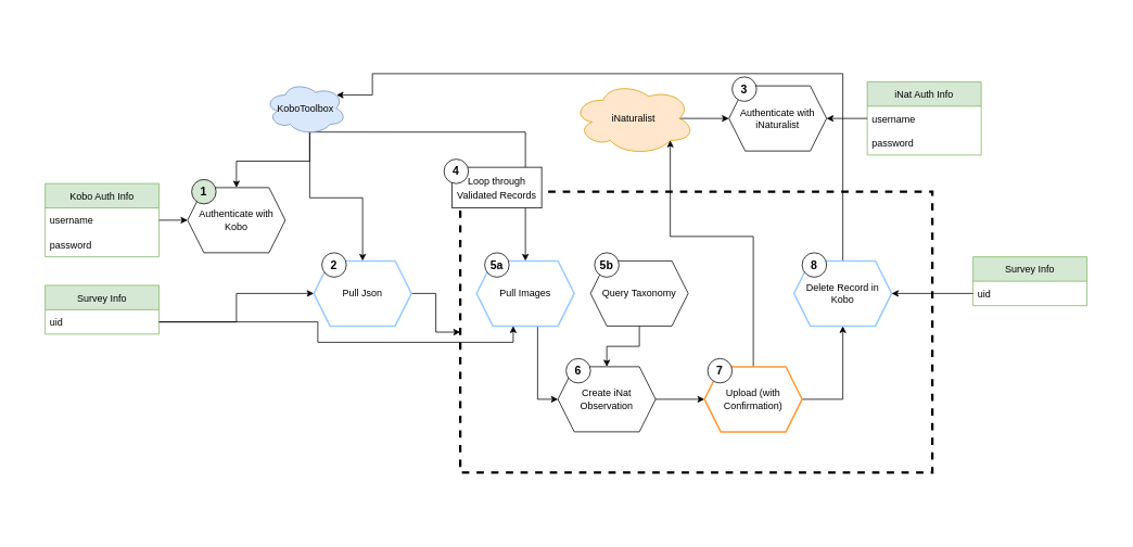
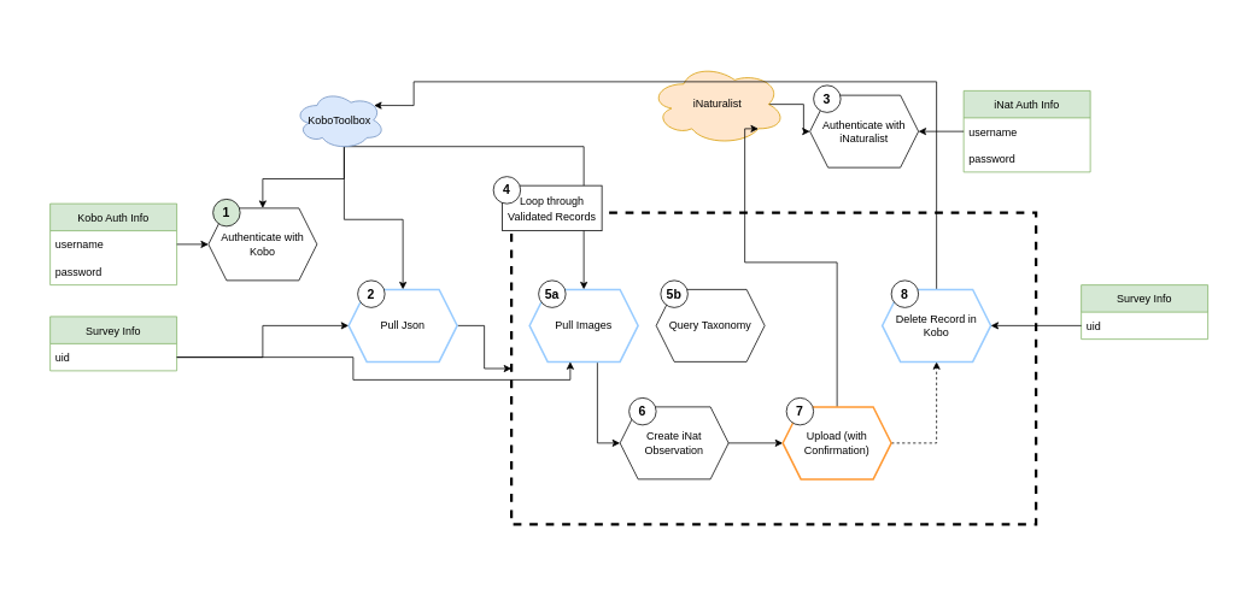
  <mxCell id="0" />
  <mxCell id="1" parent="0" />
  <mxCell id="2" value="" style="rounded=0;whiteSpace=wrap;html=1;strokeColor=none;strokeWidth=2;fontSize=12;fillColor=default;" vertex="1" parent="1"><mxGeometry x="20" y="20" width="1350" height="630" as="geometry" /></mxCell>
  <mxCell id="3" value="" style="rounded=0;whiteSpace=wrap;html=1;dashed=1;strokeWidth=3;fontSize=14;fillColor=none;" vertex="1" parent="1"><mxGeometry x="565" y="235" width="580" height="345" as="geometry" /></mxCell>
  <mxCell id="4" style="edgeStyle=orthogonalEdgeStyle;rounded=0;orthogonalLoop=1;jettySize=auto;html=1;exitX=0.55;exitY=0.95;exitDx=0;exitDy=0;exitPerimeter=0;entryX=0.5;entryY=0;entryDx=0;entryDy=0;" edge="1" parent="1" source="7" target="8"><mxGeometry relative="1" as="geometry" /></mxCell>
  <mxCell id="5" style="edgeStyle=orthogonalEdgeStyle;rounded=0;orthogonalLoop=1;jettySize=auto;html=1;exitX=0.55;exitY=0.95;exitDx=0;exitDy=0;exitPerimeter=0;" edge="1" parent="1" source="7" target="14"><mxGeometry relative="1" as="geometry" /></mxCell>
  <mxCell id="6" style="edgeStyle=orthogonalEdgeStyle;rounded=0;orthogonalLoop=1;jettySize=auto;html=1;exitX=0.55;exitY=0.95;exitDx=0;exitDy=0;exitPerimeter=0;fontSize=12;" edge="1" parent="1" source="7" target="22"><mxGeometry relative="1" as="geometry" /></mxCell>
  <mxCell id="7" value="KoboToolbox" style="ellipse;shape=cloud;whiteSpace=wrap;html=1;fillColor=#dae8fc;strokeColor=#6c8ebf;" vertex="1" parent="1"><mxGeometry x="325" y="100" width="100" height="65" as="geometry" /></mxCell>
  <mxCell id="8" value="Authenticate with Kobo" style="shape=hexagon;perimeter=hexagonPerimeter2;whiteSpace=wrap;html=1;fixedSize=1;" vertex="1" parent="1"><mxGeometry x="230" y="230" width="120" height="80" as="geometry" /></mxCell>
  <mxCell id="9" value="Kobo Auth Info" style="swimlane;fontStyle=0;childLayout=stackLayout;horizontal=1;startSize=30;horizontalStack=0;resizeParent=1;resizeParentMax=0;resizeLast=0;collapsible=1;marginBottom=0;fillColor=#d5e8d4;strokeColor=#82b366;" vertex="1" parent="1"><mxGeometry x="55" y="225" width="140" height="90" as="geometry" /></mxCell>
  <mxCell id="10" value="username" style="text;strokeColor=none;fillColor=none;align=left;verticalAlign=middle;spacingLeft=4;spacingRight=4;overflow=hidden;points=[[0,0.5],[1,0.5]];portConstraint=eastwest;rotatable=0;" vertex="1" parent="9"><mxGeometry y="30" width="140" height="30" as="geometry" /></mxCell>
  <mxCell id="11" value="password" style="text;strokeColor=none;fillColor=none;align=left;verticalAlign=middle;spacingLeft=4;spacingRight=4;overflow=hidden;points=[[0,0.5],[1,0.5]];portConstraint=eastwest;rotatable=0;" vertex="1" parent="9"><mxGeometry y="60" width="140" height="30" as="geometry" /></mxCell>
  <mxCell id="12" style="edgeStyle=orthogonalEdgeStyle;rounded=0;orthogonalLoop=1;jettySize=auto;html=1;exitX=1;exitY=0.5;exitDx=0;exitDy=0;entryX=0;entryY=0.5;entryDx=0;entryDy=0;" edge="1" parent="1" source="10" target="8"><mxGeometry relative="1" as="geometry" /></mxCell>
  <mxCell id="13" style="edgeStyle=orthogonalEdgeStyle;rounded=0;orthogonalLoop=1;jettySize=auto;html=1;exitX=1;exitY=0.5;exitDx=0;exitDy=0;fontSize=12;" edge="1" parent="1" source="14" target="3"><mxGeometry relative="1" as="geometry" /></mxCell>
  <mxCell id="14" value="Pull Json" style="shape=hexagon;perimeter=hexagonPerimeter2;whiteSpace=wrap;html=1;fixedSize=1;strokeWidth=2;strokeColor=#99CCFF;" vertex="1" parent="1"><mxGeometry x="385" y="320" width="120" height="80" as="geometry" /></mxCell>
  <mxCell id="15" value="Survey Info" style="swimlane;fontStyle=0;childLayout=stackLayout;horizontal=1;startSize=30;horizontalStack=0;resizeParent=1;resizeParentMax=0;resizeLast=0;collapsible=1;marginBottom=0;fillColor=#d5e8d4;strokeColor=#82b366;" vertex="1" parent="1"><mxGeometry x="55" y="350" width="140" height="60" as="geometry" /></mxCell>
  <mxCell id="16" value="uid" style="text;strokeColor=none;fillColor=none;align=left;verticalAlign=middle;spacingLeft=4;spacingRight=4;overflow=hidden;points=[[0,0.5],[1,0.5]];portConstraint=eastwest;rotatable=0;" vertex="1" parent="15"><mxGeometry y="30" width="140" height="30" as="geometry" /></mxCell>
  <mxCell id="17" value="&lt;b&gt;&lt;font style=&quot;font-size: 14px;&quot;&gt;1&lt;/font&gt;&lt;/b&gt;" style="ellipse;whiteSpace=wrap;html=1;aspect=fixed;fillColor=#d5e8d4;" vertex="1" parent="1"><mxGeometry x="235" y="220" width="30" height="30" as="geometry" /></mxCell>
  <mxCell id="18" value="&lt;b&gt;&lt;font style=&quot;font-size: 14px;&quot;&gt;2&lt;/font&gt;&lt;/b&gt;" style="ellipse;whiteSpace=wrap;html=1;aspect=fixed;" vertex="1" parent="1"><mxGeometry x="395" y="310" width="30" height="30" as="geometry" /></mxCell>
  <mxCell id="19" value="&lt;font style=&quot;font-size: 12px;&quot;&gt;Loop through Validated Records&lt;/font&gt;" style="rounded=0;whiteSpace=wrap;html=1;strokeWidth=1;fontSize=14;fillColor=default;" vertex="1" parent="1"><mxGeometry x="555" y="205" width="110" height="50" as="geometry" /></mxCell>
  <mxCell id="20" value="&lt;span style=&quot;font-size: 14px;&quot;&gt;&lt;b&gt;4&lt;/b&gt;&lt;/span&gt;" style="ellipse;whiteSpace=wrap;html=1;aspect=fixed;" vertex="1" parent="1"><mxGeometry x="545" y="195" width="30" height="30" as="geometry" /></mxCell>
  <mxCell id="21" style="edgeStyle=orthogonalEdgeStyle;rounded=0;orthogonalLoop=1;jettySize=auto;html=1;exitX=0.625;exitY=1;exitDx=0;exitDy=0;entryX=0;entryY=0.5;entryDx=0;entryDy=0;fontSize=12;" edge="1" parent="1" source="22" target="28"><mxGeometry relative="1" as="geometry" /></mxCell>
  <mxCell id="22" value="Pull Images" style="shape=hexagon;perimeter=hexagonPerimeter2;whiteSpace=wrap;html=1;fixedSize=1;strokeWidth=2;strokeColor=#99CCFF;" vertex="1" parent="1"><mxGeometry x="585" y="320" width="120" height="80" as="geometry" /></mxCell>
- <mxCell id="23" style="edgeStyle=orthogonalEdgeStyle;rounded=0;orthogonalLoop=1;jettySize=auto;html=1;exitX=0.5;exitY=1;exitDx=0;exitDy=0;fontSize=12;" edge="1" parent="1" source="24" target="28"><mxGeometry relative="1" as="geometry" /></mxCell>
  <mxCell id="24" value="Query Taxonomy" style="shape=hexagon;perimeter=hexagonPerimeter2;whiteSpace=wrap;html=1;fixedSize=1;" vertex="1" parent="1"><mxGeometry x="725" y="320" width="120" height="80" as="geometry" /></mxCell>
  <mxCell id="25" style="edgeStyle=orthogonalEdgeStyle;rounded=0;orthogonalLoop=1;jettySize=auto;html=1;exitX=0.875;exitY=0.5;exitDx=0;exitDy=0;exitPerimeter=0;fontSize=12;" edge="1" parent="1" source="26" target="39"><mxGeometry relative="1" as="geometry" /></mxCell>
- <mxCell id="26" value="iNaturalist" style="ellipse;shape=cloud;whiteSpace=wrap;html=1;fillColor=#ffe6cc;strokeColor=#d79b00;" vertex="1" parent="1"><mxGeometry x="703" y="100" width="150" height="90" as="geometry" /></mxCell>
+ <mxCell id="26" value="iNaturalist" style="ellipse;shape=cloud;whiteSpace=wrap;html=1;fillColor=#ffe6cc;strokeColor=#d79b00;" vertex="1" parent="1"><mxGeometry x="718" y="70" width="150" height="90" as="geometry" /></mxCell>
  <mxCell id="27" style="edgeStyle=orthogonalEdgeStyle;rounded=0;orthogonalLoop=1;jettySize=auto;html=1;exitX=1;exitY=0.5;exitDx=0;exitDy=0;fontSize=12;" edge="1" parent="1" source="28" target="31"><mxGeometry relative="1" as="geometry" /></mxCell>
  <mxCell id="28" value="Create iNat Observation" style="shape=hexagon;perimeter=hexagonPerimeter2;whiteSpace=wrap;html=1;fixedSize=1;" vertex="1" parent="1"><mxGeometry x="685" y="450" width="120" height="80" as="geometry" /></mxCell>
  <mxCell id="29" style="edgeStyle=orthogonalEdgeStyle;rounded=0;orthogonalLoop=1;jettySize=auto;html=1;exitX=0.5;exitY=0;exitDx=0;exitDy=0;entryX=0.8;entryY=0.8;entryDx=0;entryDy=0;entryPerimeter=0;fontSize=12;" edge="1" parent="1" source="31" target="26"><mxGeometry relative="1" as="geometry"><Array as="points"><mxPoint x="925" y="290" /><mxPoint x="823" y="290" /></Array></mxGeometry></mxCell>
- <mxCell id="30" style="edgeStyle=orthogonalEdgeStyle;rounded=0;orthogonalLoop=1;jettySize=auto;html=1;exitX=1;exitY=0.5;exitDx=0;exitDy=0;entryX=0.5;entryY=1;entryDx=0;entryDy=0;fontSize=12;" edge="1" parent="1" source="31" target="33"><mxGeometry relative="1" as="geometry" /></mxCell>
+ <mxCell id="30" style="edgeStyle=orthogonalEdgeStyle;rounded=0;orthogonalLoop=1;jettySize=auto;html=1;exitX=1;exitY=0.5;exitDx=0;exitDy=0;entryX=0.5;entryY=1;entryDx=0;entryDy=0;fontSize=12;dashed=1;" edge="1" parent="1" source="31" target="33"><mxGeometry relative="1" as="geometry" /></mxCell>
  <mxCell id="31" value="Upload (with Confirmation)" style="shape=hexagon;perimeter=hexagonPerimeter2;whiteSpace=wrap;html=1;fixedSize=1;strokeWidth=2;strokeColor=#FF9933;" vertex="1" parent="1"><mxGeometry x="865" y="450" width="120" height="80" as="geometry" /></mxCell>
  <mxCell id="32" style="edgeStyle=orthogonalEdgeStyle;rounded=0;orthogonalLoop=1;jettySize=auto;html=1;exitX=0.5;exitY=0;exitDx=0;exitDy=0;entryX=0.88;entryY=0.25;entryDx=0;entryDy=0;entryPerimeter=0;fontSize=12;" edge="1" parent="1" source="33" target="7"><mxGeometry relative="1" as="geometry"><Array as="points"><mxPoint x="1035" y="90" /><mxPoint x="457" y="90" /></Array></mxGeometry></mxCell>
  <mxCell id="33" value="Delete Record in Kobo" style="shape=hexagon;perimeter=hexagonPerimeter2;whiteSpace=wrap;html=1;fixedSize=1;strokeWidth=2;strokeColor=#99CCFF;" vertex="1" parent="1"><mxGeometry x="975" y="320" width="120" height="80" as="geometry" /></mxCell>
  <mxCell id="34" style="edgeStyle=orthogonalEdgeStyle;rounded=0;orthogonalLoop=1;jettySize=auto;html=1;exitX=1;exitY=0.5;exitDx=0;exitDy=0;entryX=0;entryY=0.5;entryDx=0;entryDy=0;fontSize=12;" edge="1" parent="1" source="16" target="14"><mxGeometry relative="1" as="geometry" /></mxCell>
  <mxCell id="35" style="edgeStyle=orthogonalEdgeStyle;rounded=0;orthogonalLoop=1;jettySize=auto;html=1;exitX=1;exitY=0.5;exitDx=0;exitDy=0;entryX=0.375;entryY=1;entryDx=0;entryDy=0;fontSize=12;" edge="1" parent="1" source="16" target="22"><mxGeometry relative="1" as="geometry" /></mxCell>
  <mxCell id="36" value="Survey Info" style="swimlane;fontStyle=0;childLayout=stackLayout;horizontal=1;startSize=30;horizontalStack=0;resizeParent=1;resizeParentMax=0;resizeLast=0;collapsible=1;marginBottom=0;fillColor=#d5e8d4;strokeColor=#82b366;" vertex="1" parent="1"><mxGeometry x="1195" y="315" width="140" height="60" as="geometry" /></mxCell>
  <mxCell id="37" value="uid" style="text;strokeColor=none;fillColor=none;align=left;verticalAlign=middle;spacingLeft=4;spacingRight=4;overflow=hidden;points=[[0,0.5],[1,0.5]];portConstraint=eastwest;rotatable=0;" vertex="1" parent="36"><mxGeometry y="30" width="140" height="30" as="geometry" /></mxCell>
  <mxCell id="38" style="edgeStyle=orthogonalEdgeStyle;rounded=0;orthogonalLoop=1;jettySize=auto;html=1;exitX=0;exitY=0.5;exitDx=0;exitDy=0;fontSize=12;" edge="1" parent="1" source="37" target="33"><mxGeometry relative="1" as="geometry" /></mxCell>
  <mxCell id="39" value="Authenticate with &lt;br&gt;iNaturalist" style="shape=hexagon;perimeter=hexagonPerimeter2;whiteSpace=wrap;html=1;fixedSize=1;" vertex="1" parent="1"><mxGeometry x="895" y="105" width="120" height="80" as="geometry" /></mxCell>
  <mxCell id="40" value="iNat Auth Info" style="swimlane;fontStyle=0;childLayout=stackLayout;horizontal=1;startSize=30;horizontalStack=0;resizeParent=1;resizeParentMax=0;resizeLast=0;collapsible=1;marginBottom=0;fillColor=#d5e8d4;strokeColor=#82b366;" vertex="1" parent="1"><mxGeometry x="1065" y="100" width="140" height="90" as="geometry" /></mxCell>
  <mxCell id="41" value="username" style="text;strokeColor=none;fillColor=none;align=left;verticalAlign=middle;spacingLeft=4;spacingRight=4;overflow=hidden;points=[[0,0.5],[1,0.5]];portConstraint=eastwest;rotatable=0;" vertex="1" parent="40"><mxGeometry y="30" width="140" height="30" as="geometry" /></mxCell>
  <mxCell id="42" value="password" style="text;strokeColor=none;fillColor=none;align=left;verticalAlign=middle;spacingLeft=4;spacingRight=4;overflow=hidden;points=[[0,0.5],[1,0.5]];portConstraint=eastwest;rotatable=0;" vertex="1" parent="40"><mxGeometry y="60" width="140" height="30" as="geometry" /></mxCell>
  <mxCell id="43" style="edgeStyle=orthogonalEdgeStyle;rounded=0;orthogonalLoop=1;jettySize=auto;html=1;exitX=0;exitY=0.5;exitDx=0;exitDy=0;entryX=1;entryY=0.5;entryDx=0;entryDy=0;fontSize=12;" edge="1" parent="1" source="41" target="39"><mxGeometry relative="1" as="geometry" /></mxCell>
  <mxCell id="44" value="&lt;b&gt;&lt;font style=&quot;font-size: 14px;&quot;&gt;3&lt;/font&gt;&lt;/b&gt;" style="ellipse;whiteSpace=wrap;html=1;aspect=fixed;" vertex="1" parent="1"><mxGeometry x="899" y="94" width="30" height="30" as="geometry" /></mxCell>
  <mxCell id="45" value="&lt;span style=&quot;font-size: 14px;&quot;&gt;&lt;b&gt;5a&lt;/b&gt;&lt;/span&gt;" style="ellipse;whiteSpace=wrap;html=1;aspect=fixed;" vertex="1" parent="1"><mxGeometry x="595" y="310" width="30" height="30" as="geometry" /></mxCell>
  <mxCell id="46" value="&lt;span style=&quot;font-size: 14px;&quot;&gt;&lt;b&gt;5b&lt;/b&gt;&lt;/span&gt;" style="ellipse;whiteSpace=wrap;html=1;aspect=fixed;" vertex="1" parent="1"><mxGeometry x="730" y="310" width="30" height="30" as="geometry" /></mxCell>
  <mxCell id="47" value="&lt;span style=&quot;font-size: 14px;&quot;&gt;&lt;b&gt;6&lt;/b&gt;&lt;/span&gt;" style="ellipse;whiteSpace=wrap;html=1;aspect=fixed;" vertex="1" parent="1"><mxGeometry x="695" y="440" width="30" height="30" as="geometry" /></mxCell>
  <mxCell id="48" value="&lt;span style=&quot;font-size: 14px;&quot;&gt;&lt;b&gt;7&lt;/b&gt;&lt;/span&gt;" style="ellipse;whiteSpace=wrap;html=1;aspect=fixed;" vertex="1" parent="1"><mxGeometry x="869" y="440" width="30" height="30" as="geometry" /></mxCell>
  <mxCell id="49" value="&lt;span style=&quot;font-size: 14px;&quot;&gt;&lt;b&gt;8&lt;/b&gt;&lt;/span&gt;" style="ellipse;whiteSpace=wrap;html=1;aspect=fixed;" vertex="1" parent="1"><mxGeometry x="985" y="310" width="30" height="30" as="geometry" /></mxCell>
